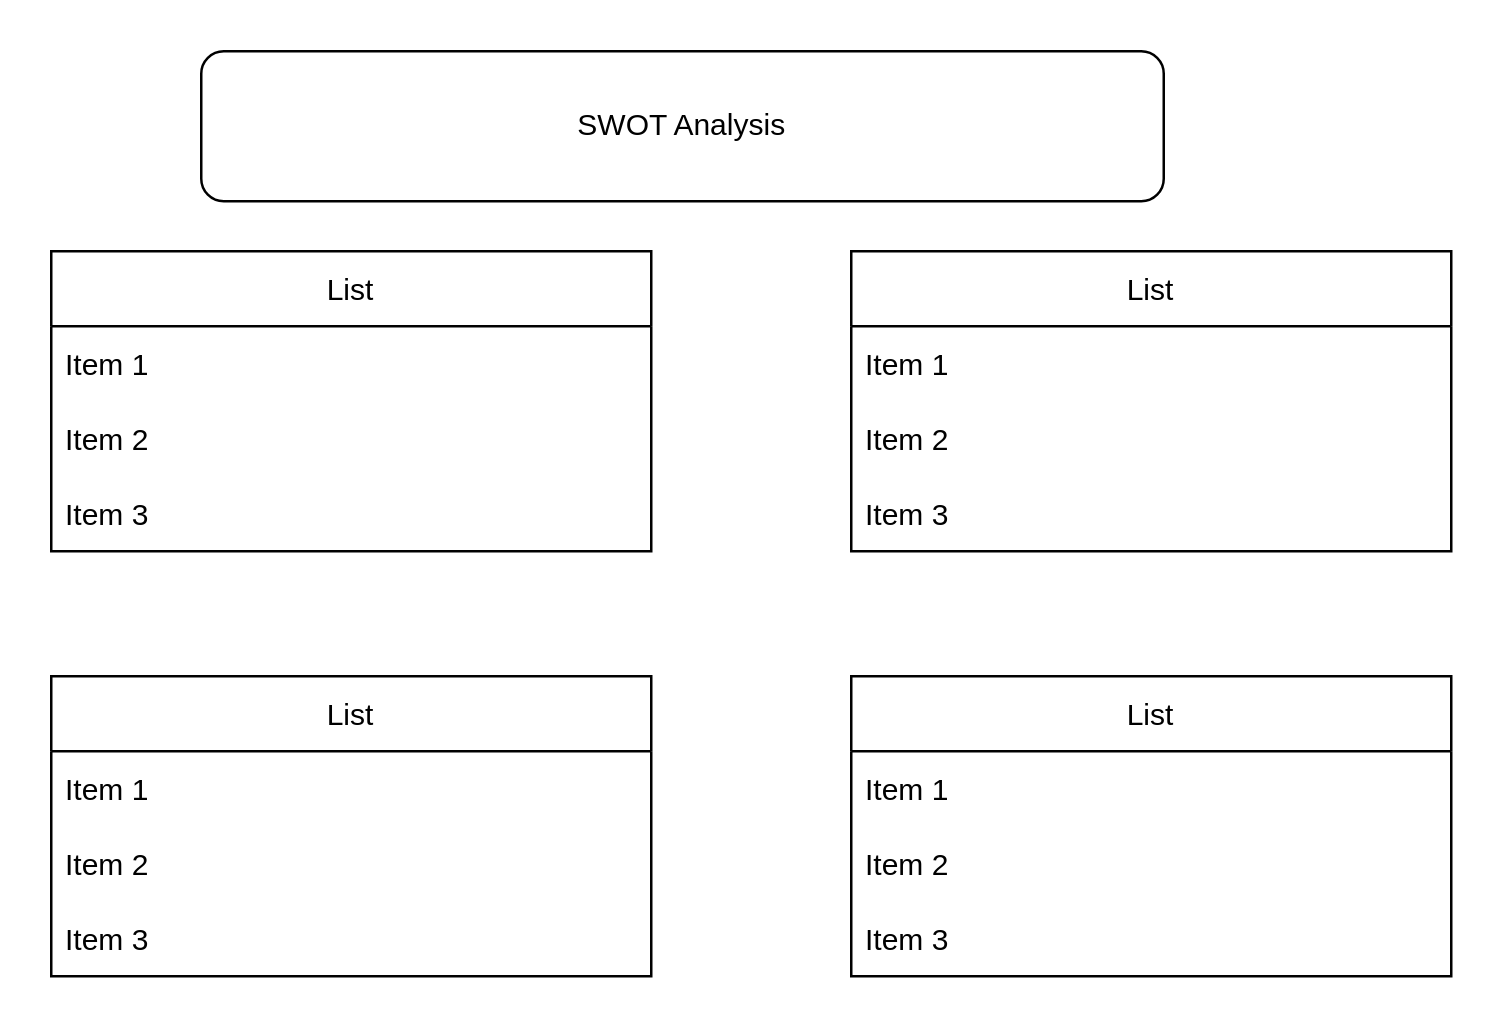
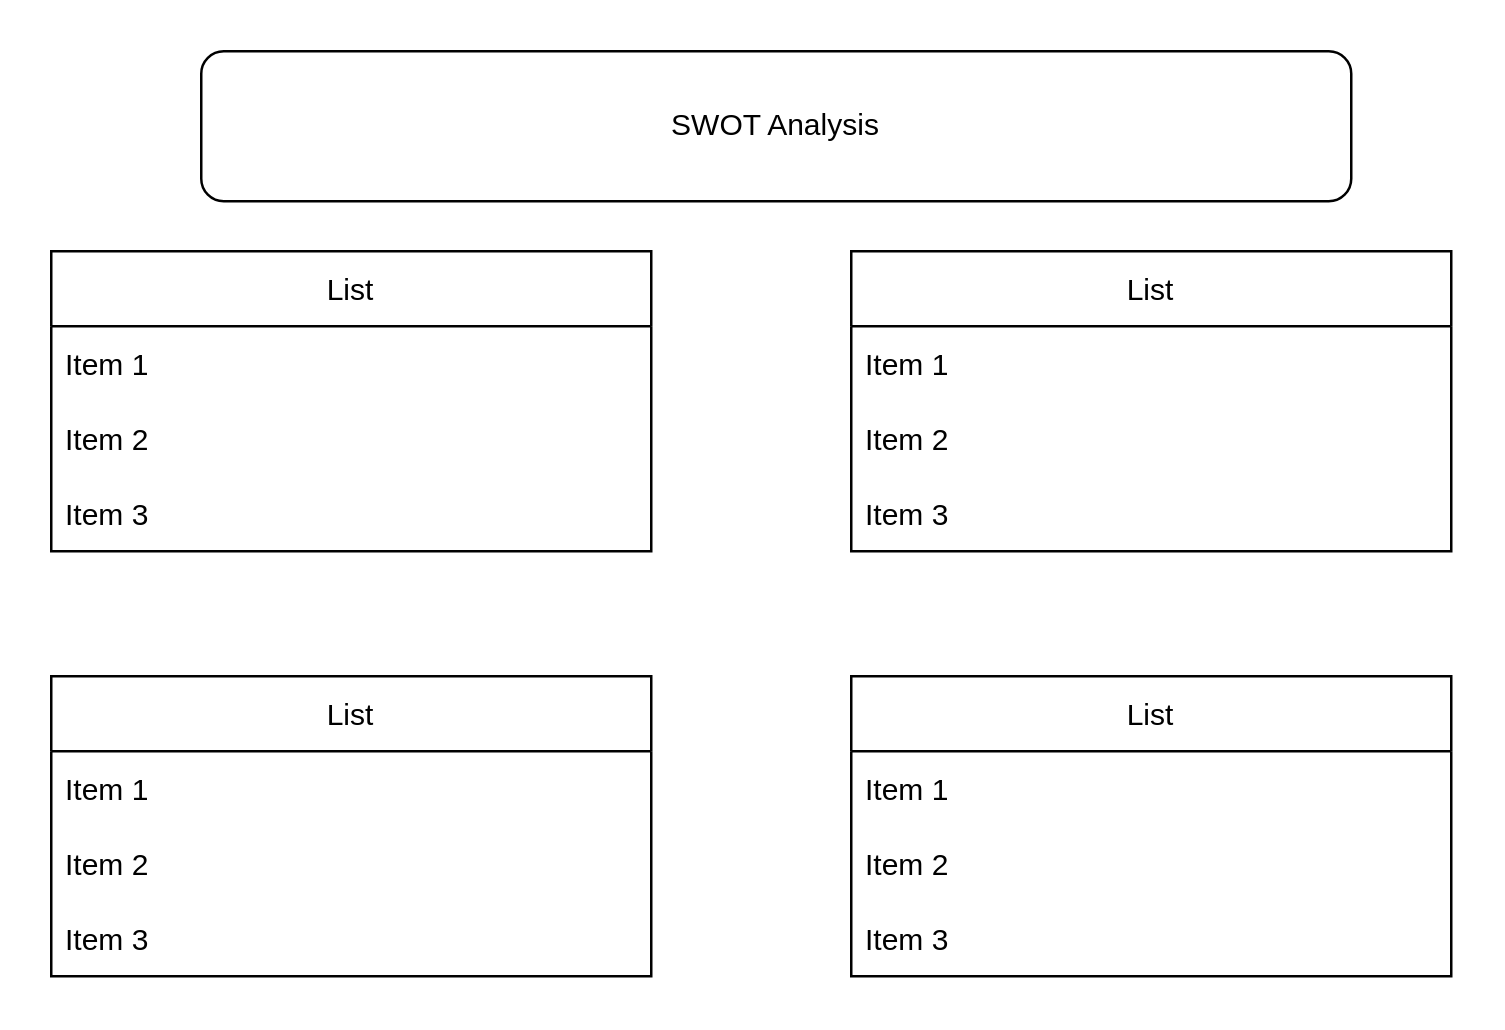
  <mxCell id="0" />
  <mxCell id="1" parent="0" />
  <mxCell id="2" value="List" style="swimlane;fontStyle=0;childLayout=stackLayout;horizontal=1;startSize=30;horizontalStack=0;resizeParent=1;resizeParentMax=0;resizeLast=0;collapsible=1;marginBottom=0;" vertex="1" parent="1"><mxGeometry x="20" y="100" width="240" height="120" as="geometry" /></mxCell>
  <mxCell id="3" value="Item 1" style="text;strokeColor=none;fillColor=none;align=left;verticalAlign=middle;spacingLeft=4;spacingRight=4;overflow=hidden;points=[[0,0.5],[1,0.5]];portConstraint=eastwest;rotatable=0;" vertex="1" parent="2"><mxGeometry y="30" width="240" height="30" as="geometry" /></mxCell>
  <mxCell id="4" value="Item 2" style="text;strokeColor=none;fillColor=none;align=left;verticalAlign=middle;spacingLeft=4;spacingRight=4;overflow=hidden;points=[[0,0.5],[1,0.5]];portConstraint=eastwest;rotatable=0;" vertex="1" parent="2"><mxGeometry y="60" width="240" height="30" as="geometry" /></mxCell>
  <mxCell id="5" value="Item 3" style="text;strokeColor=none;fillColor=none;align=left;verticalAlign=middle;spacingLeft=4;spacingRight=4;overflow=hidden;points=[[0,0.5],[1,0.5]];portConstraint=eastwest;rotatable=0;" vertex="1" parent="2"><mxGeometry y="90" width="240" height="30" as="geometry" /></mxCell>
  <mxCell id="6" value="List" style="swimlane;fontStyle=0;childLayout=stackLayout;horizontal=1;startSize=30;horizontalStack=0;resizeParent=1;resizeParentMax=0;resizeLast=0;collapsible=1;marginBottom=0;" vertex="1" parent="1"><mxGeometry x="340" y="100" width="240" height="120" as="geometry" /></mxCell>
  <mxCell id="7" value="Item 1" style="text;strokeColor=none;fillColor=none;align=left;verticalAlign=middle;spacingLeft=4;spacingRight=4;overflow=hidden;points=[[0,0.5],[1,0.5]];portConstraint=eastwest;rotatable=0;" vertex="1" parent="6"><mxGeometry y="30" width="240" height="30" as="geometry" /></mxCell>
  <mxCell id="8" value="Item 2" style="text;strokeColor=none;fillColor=none;align=left;verticalAlign=middle;spacingLeft=4;spacingRight=4;overflow=hidden;points=[[0,0.5],[1,0.5]];portConstraint=eastwest;rotatable=0;" vertex="1" parent="6"><mxGeometry y="60" width="240" height="30" as="geometry" /></mxCell>
  <mxCell id="9" value="Item 3" style="text;strokeColor=none;fillColor=none;align=left;verticalAlign=middle;spacingLeft=4;spacingRight=4;overflow=hidden;points=[[0,0.5],[1,0.5]];portConstraint=eastwest;rotatable=0;" vertex="1" parent="6"><mxGeometry y="90" width="240" height="30" as="geometry" /></mxCell>
  <mxCell id="10" value="List" style="swimlane;fontStyle=0;childLayout=stackLayout;horizontal=1;startSize=30;horizontalStack=0;resizeParent=1;resizeParentMax=0;resizeLast=0;collapsible=1;marginBottom=0;" vertex="1" parent="1"><mxGeometry x="20" y="270" width="240" height="120" as="geometry" /></mxCell>
  <mxCell id="11" value="Item 1" style="text;strokeColor=none;fillColor=none;align=left;verticalAlign=middle;spacingLeft=4;spacingRight=4;overflow=hidden;points=[[0,0.5],[1,0.5]];portConstraint=eastwest;rotatable=0;" vertex="1" parent="10"><mxGeometry y="30" width="240" height="30" as="geometry" /></mxCell>
  <mxCell id="12" value="Item 2" style="text;strokeColor=none;fillColor=none;align=left;verticalAlign=middle;spacingLeft=4;spacingRight=4;overflow=hidden;points=[[0,0.5],[1,0.5]];portConstraint=eastwest;rotatable=0;" vertex="1" parent="10"><mxGeometry y="60" width="240" height="30" as="geometry" /></mxCell>
  <mxCell id="13" value="Item 3" style="text;strokeColor=none;fillColor=none;align=left;verticalAlign=middle;spacingLeft=4;spacingRight=4;overflow=hidden;points=[[0,0.5],[1,0.5]];portConstraint=eastwest;rotatable=0;" vertex="1" parent="10"><mxGeometry y="90" width="240" height="30" as="geometry" /></mxCell>
  <mxCell id="14" value="List" style="swimlane;fontStyle=0;childLayout=stackLayout;horizontal=1;startSize=30;horizontalStack=0;resizeParent=1;resizeParentMax=0;resizeLast=0;collapsible=1;marginBottom=0;" vertex="1" parent="1"><mxGeometry x="340" y="270" width="240" height="120" as="geometry" /></mxCell>
  <mxCell id="15" value="Item 1" style="text;strokeColor=none;fillColor=none;align=left;verticalAlign=middle;spacingLeft=4;spacingRight=4;overflow=hidden;points=[[0,0.5],[1,0.5]];portConstraint=eastwest;rotatable=0;" vertex="1" parent="14"><mxGeometry y="30" width="240" height="30" as="geometry" /></mxCell>
  <mxCell id="16" value="Item 2" style="text;strokeColor=none;fillColor=none;align=left;verticalAlign=middle;spacingLeft=4;spacingRight=4;overflow=hidden;points=[[0,0.5],[1,0.5]];portConstraint=eastwest;rotatable=0;" vertex="1" parent="14"><mxGeometry y="60" width="240" height="30" as="geometry" /></mxCell>
  <mxCell id="17" value="Item 3" style="text;strokeColor=none;fillColor=none;align=left;verticalAlign=middle;spacingLeft=4;spacingRight=4;overflow=hidden;points=[[0,0.5],[1,0.5]];portConstraint=eastwest;rotatable=0;" vertex="1" parent="14"><mxGeometry y="90" width="240" height="30" as="geometry" /></mxCell>
- <mxCell id="18" value="SWOT Analysis" style="rounded=1;whiteSpace=wrap;html=1;" vertex="1" parent="1"><mxGeometry x="80" y="20" width="385" height="60" as="geometry" /></mxCell>
+ <mxCell id="18" value="SWOT Analysis" style="rounded=1;whiteSpace=wrap;html=1;" vertex="1" parent="1"><mxGeometry x="80" y="20" width="460" height="60" as="geometry" /></mxCell>
